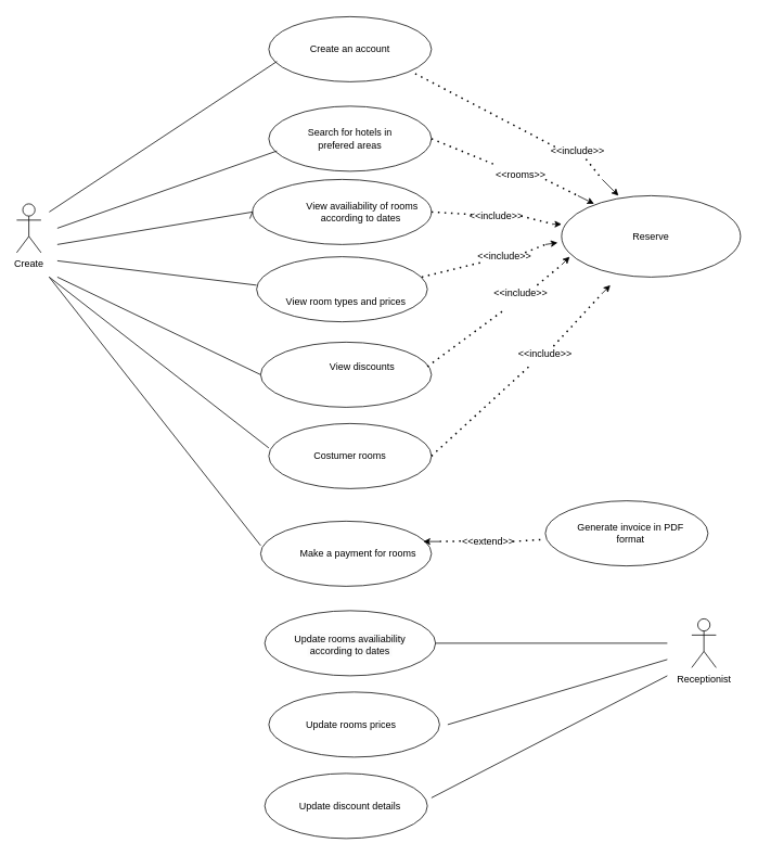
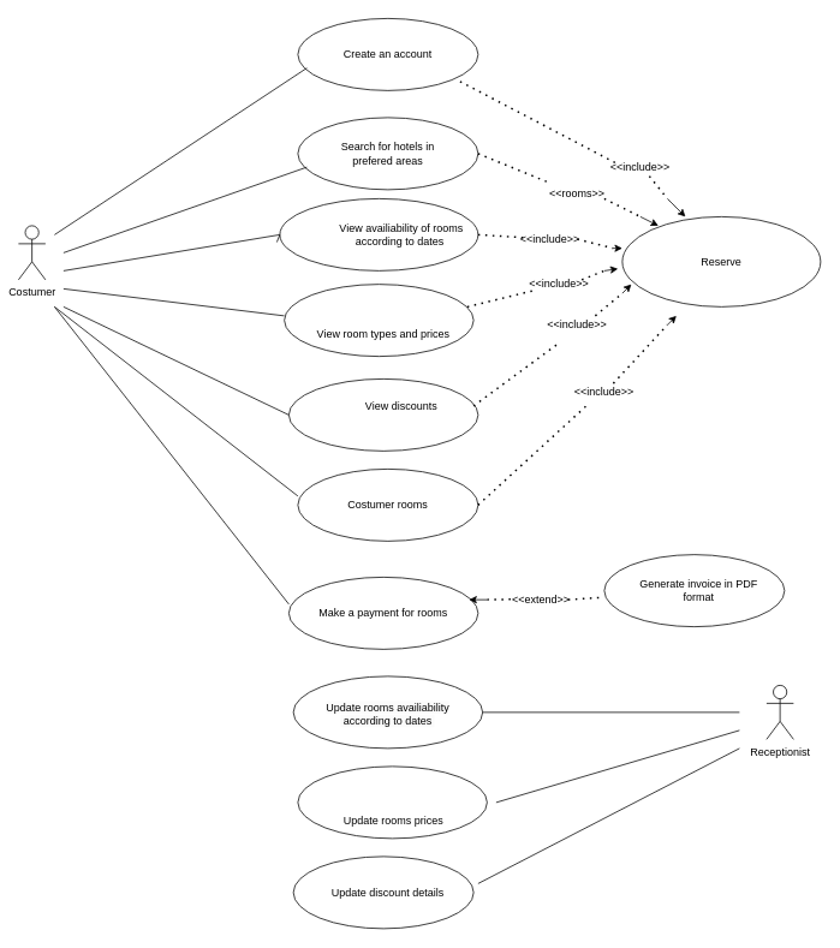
  <mxCell id="0" />
  <mxCell id="1" parent="0" />
- <mxCell id="2" value="Create" style="shape=umlActor;verticalLabelPosition=bottom;verticalAlign=top;html=1;outlineConnect=0;" vertex="1" parent="1"><mxGeometry x="20" y="250" width="30" height="60" as="geometry" /></mxCell>
+ <mxCell id="2" value="Costumer" style="shape=umlActor;verticalLabelPosition=bottom;verticalAlign=top;html=1;outlineConnect=0;" vertex="1" parent="1"><mxGeometry x="20" y="250" width="30" height="60" as="geometry" /></mxCell>
  <mxCell id="3" value="" style="ellipse;whiteSpace=wrap;html=1;" vertex="1" parent="1"><mxGeometry x="330" width="200" height="80" as="geometry" y="20" /></mxCell>
  <mxCell id="4" value="Create an account" style="text;html=1;strokeColor=none;fillColor=none;align=center;verticalAlign=middle;whiteSpace=wrap;rounded=0;" vertex="1" parent="1"><mxGeometry x="360" y="30" width="140" height="60" as="geometry" /></mxCell>
  <mxCell id="5" value="" style="ellipse;whiteSpace=wrap;html=1;" vertex="1" parent="1"><mxGeometry x="330" y="130" width="200" height="80" as="geometry" /></mxCell>
  <mxCell id="6" value="Search for hotels in prefered areas" style="text;html=1;strokeColor=none;fillColor=none;align=center;verticalAlign=middle;whiteSpace=wrap;rounded=0;" vertex="1" parent="1"><mxGeometry x="360" y="140" width="140" height="60" as="geometry" /></mxCell>
  <mxCell id="7" value="" style="endArrow=none;html=1;rounded=0;" edge="1" parent="1"><mxGeometry width="50" height="50" relative="1" as="geometry"><mxPoint x="60" y="260" as="sourcePoint" /><mxPoint x="340" y="75" as="targetPoint" /></mxGeometry></mxCell>
  <mxCell id="8" value="" style="endArrow=none;html=1;rounded=0;" edge="1" parent="1"><mxGeometry width="50" height="50" relative="1" as="geometry"><mxPoint x="70" y="280" as="sourcePoint" /><mxPoint x="340" y="185" as="targetPoint" /></mxGeometry></mxCell>
  <mxCell id="9" value="" style="ellipse;whiteSpace=wrap;html=1;" vertex="1" parent="1"><mxGeometry x="310" y="220" width="220" height="80" as="geometry" /></mxCell>
  <mxCell id="10" value="View availiability of rooms according to dates&amp;nbsp;" style="text;html=1;strokeColor=none;fillColor=none;align=center;verticalAlign=middle;whiteSpace=wrap;rounded=0;" vertex="1" parent="1"><mxGeometry x="365" y="230" width="160" height="60" as="geometry" /></mxCell>
  <mxCell id="11" value="" style="endArrow=none;html=1;rounded=0;entryX=-0.015;entryY=0.603;entryDx=0;entryDy=0;entryPerimeter=0;" edge="1" parent="1" target="9"><mxGeometry width="50" height="50" relative="1" as="geometry"><mxPoint x="70" y="300" as="sourcePoint" /><mxPoint x="310" y="280" as="targetPoint" /><Array as="points"><mxPoint x="310" y="260" /></Array></mxGeometry></mxCell>
  <mxCell id="12" value="" style="ellipse;whiteSpace=wrap;html=1;" vertex="1" parent="1"><mxGeometry x="315" y="315" width="210" height="80" as="geometry" /></mxCell>
  <mxCell id="13" value="View room types and prices" style="text;html=1;strokeColor=none;fillColor=none;align=center;verticalAlign=middle;whiteSpace=wrap;rounded=0;" vertex="1" parent="1"><mxGeometry x="345" y="355" width="160" height="30" as="geometry" /></mxCell>
  <mxCell id="14" value="" style="endArrow=none;html=1;rounded=0;" edge="1" parent="1"><mxGeometry width="50" height="50" relative="1" as="geometry"><mxPoint x="70" y="320" as="sourcePoint" /><mxPoint x="315" y="350" as="targetPoint" /></mxGeometry></mxCell>
  <mxCell id="15" value="" style="ellipse;whiteSpace=wrap;html=1;" vertex="1" parent="1"><mxGeometry x="320" y="420" width="210" height="80" as="geometry" /></mxCell>
  <mxCell id="16" value="View discounts" style="text;html=1;strokeColor=none;fillColor=none;align=center;verticalAlign=middle;whiteSpace=wrap;rounded=0;" vertex="1" parent="1"><mxGeometry x="380" y="435" width="130" height="30" as="geometry" /></mxCell>
  <mxCell id="17" value="" style="endArrow=none;html=1;rounded=0;" edge="1" parent="1"><mxGeometry width="50" height="50" relative="1" as="geometry"><mxPoint x="70" y="340" as="sourcePoint" /><mxPoint x="320" y="460" as="targetPoint" /></mxGeometry></mxCell>
  <mxCell id="18" value="" style="ellipse;whiteSpace=wrap;html=1;" vertex="1" parent="1"><mxGeometry x="330" y="520" width="200" height="80" as="geometry" /></mxCell>
  <mxCell id="19" value="Costumer rooms" style="text;html=1;strokeColor=none;fillColor=none;align=center;verticalAlign=middle;whiteSpace=wrap;rounded=0;" vertex="1" parent="1"><mxGeometry x="360" y="540" width="140" height="40" as="geometry" /></mxCell>
  <mxCell id="20" value="" style="endArrow=none;html=1;rounded=0;" edge="1" parent="1"><mxGeometry width="50" height="50" relative="1" as="geometry"><mxPoint x="60" y="340" as="sourcePoint" /><mxPoint x="330" y="550" as="targetPoint" /></mxGeometry></mxCell>
  <mxCell id="21" value="" style="ellipse;whiteSpace=wrap;html=1;" vertex="1" parent="1"><mxGeometry x="325" y="750" width="210" height="80" as="geometry" /></mxCell>
  <mxCell id="22" value="&lt;br&gt;&lt;span style=&quot;color: rgb(0, 0, 0); font-family: Helvetica; font-size: 12px; font-style: normal; font-variant-ligatures: normal; font-variant-caps: normal; font-weight: 400; letter-spacing: normal; orphans: 2; text-align: center; text-indent: 0px; text-transform: none; widows: 2; word-spacing: 0px; -webkit-text-stroke-width: 0px; background-color: rgb(251, 251, 251); text-decoration-thickness: initial; text-decoration-style: initial; text-decoration-color: initial; float: none; display: inline !important;&quot;&gt;Update rooms availiability&lt;br&gt;&amp;nbsp;according to dates&amp;nbsp;&lt;/span&gt;&lt;br&gt;" style="text;html=1;strokeColor=none;fillColor=none;align=center;verticalAlign=middle;whiteSpace=wrap;rounded=0;" vertex="1" parent="1"><mxGeometry x="345" y="770" width="170" height="30" as="geometry" /></mxCell>
  <mxCell id="23" value="" style="ellipse;whiteSpace=wrap;html=1;" vertex="1" parent="1"><mxGeometry x="330" y="850" width="210" height="80" as="geometry" /></mxCell>
  <mxCell id="24" value="" style="ellipse;whiteSpace=wrap;html=1;" vertex="1" parent="1"><mxGeometry x="325" y="950" width="200" height="80" as="geometry" /></mxCell>
- <mxCell id="25" value="Update rooms prices&amp;nbsp;" style="text;html=1;strokeColor=none;fillColor=none;align=center;verticalAlign=middle;whiteSpace=wrap;rounded=0;" vertex="1" parent="1"><mxGeometry x="368" y="875" width="130" height="30" as="geometry" /></mxCell>
+ <mxCell id="25" value="Update rooms prices&amp;nbsp;" style="text;html=1;strokeColor=none;fillColor=none;align=center;verticalAlign=middle;whiteSpace=wrap;rounded=0;" vertex="1" parent="1"><mxGeometry x="373" y="895" width="130" height="30" as="geometry" /></mxCell>
  <mxCell id="26" value="Update discount details" style="text;html=1;strokeColor=none;fillColor=none;align=center;verticalAlign=middle;whiteSpace=wrap;rounded=0;" vertex="1" parent="1"><mxGeometry x="365" y="975" width="130" height="30" as="geometry" /></mxCell>
  <mxCell id="27" value="Receptionist" style="shape=umlActor;verticalLabelPosition=bottom;verticalAlign=top;html=1;outlineConnect=0;" vertex="1" parent="1"><mxGeometry x="850" y="760" width="30" height="60" as="geometry" /></mxCell>
  <mxCell id="28" value="" style="endArrow=none;html=1;rounded=0;" edge="1" parent="1"><mxGeometry width="50" height="50" relative="1" as="geometry"><mxPoint x="550" y="890" as="sourcePoint" /><mxPoint x="820" y="810" as="targetPoint" /></mxGeometry></mxCell>
  <mxCell id="29" value="" style="endArrow=none;html=1;rounded=0;" edge="1" parent="1"><mxGeometry width="50" height="50" relative="1" as="geometry"><mxPoint x="530" y="980" as="sourcePoint" /><mxPoint x="820" y="830" as="targetPoint" /></mxGeometry></mxCell>
  <mxCell id="30" value="" style="ellipse;whiteSpace=wrap;html=1;" vertex="1" parent="1"><mxGeometry x="690" y="240" width="220" height="100" as="geometry" /></mxCell>
  <mxCell id="31" value="Reserve" style="text;html=1;strokeColor=none;fillColor=none;align=center;verticalAlign=middle;whiteSpace=wrap;rounded=0;" vertex="1" parent="1"><mxGeometry x="770" y="275" width="60" height="30" as="geometry" /></mxCell>
  <mxCell id="32" value="" style="endArrow=none;dashed=1;html=1;dashPattern=1 3;strokeWidth=2;rounded=0;" edge="1" parent="1"><mxGeometry width="50" height="50" relative="1" as="geometry"><mxPoint x="530" y="560" as="sourcePoint" /><mxPoint x="650" y="450" as="targetPoint" /></mxGeometry></mxCell>
  <mxCell id="33" value="&amp;lt;&amp;lt;include&amp;gt;&amp;gt;" style="text;html=1;strokeColor=none;fillColor=none;align=center;verticalAlign=middle;whiteSpace=wrap;rounded=0;" vertex="1" parent="1"><mxGeometry x="640" y="420" width="60" height="30" as="geometry" /></mxCell>
  <mxCell id="34" value="" style="endArrow=none;dashed=1;html=1;dashPattern=1 3;strokeWidth=2;rounded=0;" edge="1" parent="1"><mxGeometry width="50" height="50" relative="1" as="geometry"><mxPoint x="680" y="425" as="sourcePoint" /><mxPoint x="740" y="360" as="targetPoint" /></mxGeometry></mxCell>
  <mxCell id="35" value="" style="endArrow=classic;html=1;rounded=0;" edge="1" parent="1"><mxGeometry width="50" height="50" relative="1" as="geometry"><mxPoint x="740" y="360" as="sourcePoint" /><mxPoint x="750" y="350" as="targetPoint" /></mxGeometry></mxCell>
  <mxCell id="36" value="" style="endArrow=none;dashed=1;html=1;dashPattern=1 3;strokeWidth=2;rounded=0;" edge="1" parent="1"><mxGeometry width="50" height="50" relative="1" as="geometry"><mxPoint x="525" y="450" as="sourcePoint" /><mxPoint x="620" y="380" as="targetPoint" /></mxGeometry></mxCell>
  <mxCell id="37" value="&amp;lt;&amp;lt;include&amp;gt;&amp;gt;" style="text;html=1;strokeColor=none;fillColor=none;align=center;verticalAlign=middle;whiteSpace=wrap;rounded=0;" vertex="1" parent="1"><mxGeometry x="610" y="345" width="60" height="30" as="geometry" /></mxCell>
  <mxCell id="38" value="" style="endArrow=none;dashed=1;html=1;dashPattern=1 3;strokeWidth=2;rounded=0;" edge="1" parent="1"><mxGeometry width="50" height="50" relative="1" as="geometry"><mxPoint x="660" y="350" as="sourcePoint" /><mxPoint x="690" y="325" as="targetPoint" /></mxGeometry></mxCell>
  <mxCell id="39" value="" style="endArrow=classic;html=1;rounded=0;" edge="1" parent="1"><mxGeometry width="50" height="50" relative="1" as="geometry"><mxPoint x="690" y="325" as="sourcePoint" /><mxPoint x="700" y="315" as="targetPoint" /></mxGeometry></mxCell>
  <mxCell id="40" value="" style="endArrow=none;dashed=1;html=1;dashPattern=1 3;strokeWidth=2;rounded=0;" edge="1" parent="1" target="41"><mxGeometry width="50" height="50" relative="1" as="geometry"><mxPoint x="518" y="340" as="sourcePoint" /><mxPoint x="610" y="320" as="targetPoint" /></mxGeometry></mxCell>
  <mxCell id="41" value="&amp;lt;&amp;lt;include&amp;gt;&amp;gt;" style="text;html=1;strokeColor=none;fillColor=none;align=center;verticalAlign=middle;whiteSpace=wrap;rounded=0;" vertex="1" parent="1"><mxGeometry x="590" y="300" width="60" height="30" as="geometry" /></mxCell>
  <mxCell id="42" value="" style="endArrow=none;dashed=1;html=1;dashPattern=1 3;strokeWidth=2;rounded=0;" edge="1" parent="1"><mxGeometry width="50" height="50" relative="1" as="geometry"><mxPoint x="645" y="310" as="sourcePoint" /><mxPoint x="670" y="300" as="targetPoint" /></mxGeometry></mxCell>
  <mxCell id="43" value="" style="endArrow=classic;html=1;rounded=0;entryX=-0.022;entryY=0.578;entryDx=0;entryDy=0;entryPerimeter=0;" edge="1" parent="1" target="30"><mxGeometry width="50" height="50" relative="1" as="geometry"><mxPoint x="670" y="300" as="sourcePoint" /><mxPoint x="680" y="290" as="targetPoint" /></mxGeometry></mxCell>
  <mxCell id="44" value="" style="endArrow=none;dashed=1;html=1;dashPattern=1 3;strokeWidth=2;rounded=0;" edge="1" parent="1" target="45"><mxGeometry width="50" height="50" relative="1" as="geometry"><mxPoint x="530" y="260" as="sourcePoint" /><mxPoint x="600" y="260" as="targetPoint" /></mxGeometry></mxCell>
  <mxCell id="45" value="&amp;lt;&amp;lt;include&amp;gt;&amp;gt;" style="text;html=1;strokeColor=none;fillColor=none;align=center;verticalAlign=middle;whiteSpace=wrap;rounded=0;" vertex="1" parent="1"><mxGeometry x="580" y="250" width="60" height="30" as="geometry" /></mxCell>
  <mxCell id="46" value="" style="endArrow=none;dashed=1;html=1;dashPattern=1 3;strokeWidth=2;rounded=0;" edge="1" parent="1"><mxGeometry width="50" height="50" relative="1" as="geometry"><mxPoint x="640" y="265" as="sourcePoint" /><mxPoint x="680" y="275" as="targetPoint" /></mxGeometry></mxCell>
  <mxCell id="47" value="" style="endArrow=classic;html=1;rounded=0;" edge="1" parent="1"><mxGeometry width="50" height="50" relative="1" as="geometry"><mxPoint x="680" y="275" as="sourcePoint" /><mxPoint x="690" y="275" as="targetPoint" /></mxGeometry></mxCell>
  <mxCell id="48" value="" style="endArrow=none;dashed=1;html=1;dashPattern=1 3;strokeWidth=2;rounded=0;" edge="1" parent="1" target="49"><mxGeometry width="50" height="50" relative="1" as="geometry"><mxPoint x="530" y="170" as="sourcePoint" /><mxPoint x="650" y="220" as="targetPoint" /></mxGeometry></mxCell>
  <mxCell id="49" value="&amp;lt;&amp;lt;rooms&amp;gt;&amp;gt;" style="text;html=1;strokeColor=none;fillColor=none;align=center;verticalAlign=middle;whiteSpace=wrap;rounded=0;" vertex="1" parent="1"><mxGeometry x="610" y="200" width="60" height="30" as="geometry" /></mxCell>
  <mxCell id="50" value="" style="endArrow=none;dashed=1;html=1;dashPattern=1 3;strokeWidth=2;rounded=0;" edge="1" parent="1"><mxGeometry width="50" height="50" relative="1" as="geometry"><mxPoint x="670" y="220" as="sourcePoint" /><mxPoint x="710" y="240" as="targetPoint" /></mxGeometry></mxCell>
  <mxCell id="51" value="" style="endArrow=classic;html=1;rounded=0;" edge="1" parent="1"><mxGeometry width="50" height="50" relative="1" as="geometry"><mxPoint x="710" y="240" as="sourcePoint" /><mxPoint x="730" y="250" as="targetPoint" /></mxGeometry></mxCell>
  <mxCell id="52" value="" style="endArrow=none;dashed=1;html=1;dashPattern=1 3;strokeWidth=2;rounded=0;" edge="1" parent="1"><mxGeometry width="50" height="50" relative="1" as="geometry"><mxPoint x="510" y="90" as="sourcePoint" /><mxPoint x="682" y="180" as="targetPoint" /><Array as="points" /></mxGeometry></mxCell>
  <mxCell id="53" value="&amp;lt;&amp;lt;include&amp;gt;&amp;gt;" style="text;html=1;strokeColor=none;fillColor=none;align=center;verticalAlign=middle;whiteSpace=wrap;rounded=0;" vertex="1" parent="1"><mxGeometry x="680" y="170" width="60" height="30" as="geometry" /></mxCell>
  <mxCell id="54" value="" style="endArrow=none;dashed=1;html=1;dashPattern=1 3;strokeWidth=2;rounded=0;" edge="1" parent="1"><mxGeometry width="50" height="50" relative="1" as="geometry"><mxPoint x="720" y="195" as="sourcePoint" /><mxPoint x="740" y="220" as="targetPoint" /></mxGeometry></mxCell>
  <mxCell id="55" value="" style="endArrow=classic;html=1;rounded=0;" edge="1" parent="1"><mxGeometry width="50" height="50" relative="1" as="geometry"><mxPoint x="740" y="220" as="sourcePoint" /><mxPoint x="760" y="240" as="targetPoint" /><Array as="points" /></mxGeometry></mxCell>
  <mxCell id="56" value="" style="ellipse;whiteSpace=wrap;html=1;" vertex="1" parent="1"><mxGeometry x="320" y="640" width="210" height="80" as="geometry" /></mxCell>
  <mxCell id="57" value="" style="endArrow=none;html=1;rounded=0;" edge="1" parent="1"><mxGeometry width="50" height="50" relative="1" as="geometry"><mxPoint x="535" y="790" as="sourcePoint" /><mxPoint x="820" y="790" as="targetPoint" /></mxGeometry></mxCell>
- <mxCell id="58" value="Make a payment for rooms" style="text;html=1;strokeColor=none;fillColor=none;align=center;verticalAlign=middle;whiteSpace=wrap;rounded=0;" vertex="1" parent="1"><mxGeometry x="365" y="665" width="150" height="30" as="geometry" /></mxCell>
+ <mxCell id="58" value="Make a payment for rooms" style="text;html=1;strokeColor=none;fillColor=none;align=center;verticalAlign=middle;whiteSpace=wrap;rounded=0;" vertex="1" parent="1"><mxGeometry x="350" y="665" width="150" height="30" as="geometry" /></mxCell>
  <mxCell id="59" value="" style="ellipse;whiteSpace=wrap;html=1;" vertex="1" parent="1"><mxGeometry x="670" y="615" width="200" height="80" as="geometry" /></mxCell>
  <mxCell id="60" value="" style="endArrow=none;html=1;rounded=0;" edge="1" parent="1"><mxGeometry width="50" height="50" relative="1" as="geometry"><mxPoint x="60" y="340" as="sourcePoint" /><mxPoint x="320" y="670" as="targetPoint" /></mxGeometry></mxCell>
  <mxCell id="61" value="Generate invoice in PDF format" style="text;html=1;strokeColor=none;fillColor=none;align=center;verticalAlign=middle;whiteSpace=wrap;rounded=0;" vertex="1" parent="1"><mxGeometry x="690" y="640" width="170" height="30" as="geometry" /></mxCell>
  <mxCell id="62" value="&amp;lt;&amp;lt;extend&amp;gt;&amp;gt;" style="text;html=1;strokeColor=none;fillColor=none;align=center;verticalAlign=middle;whiteSpace=wrap;rounded=0;" vertex="1" parent="1"><mxGeometry x="570" y="650" width="60" height="30" as="geometry" /></mxCell>
  <mxCell id="63" value="" style="endArrow=none;dashed=1;html=1;dashPattern=1 3;strokeWidth=2;rounded=0;entryX=-0.02;entryY=0.595;entryDx=0;entryDy=0;entryPerimeter=0;exitX=1;exitY=0.5;exitDx=0;exitDy=0;" edge="1" parent="1" source="62" target="59"><mxGeometry width="50" height="50" relative="1" as="geometry"><mxPoint x="640" y="665" as="sourcePoint" /><mxPoint x="690" y="615" as="targetPoint" /></mxGeometry></mxCell>
  <mxCell id="64" value="" style="endArrow=none;dashed=1;html=1;dashPattern=1 3;strokeWidth=2;rounded=0;" edge="1" parent="1"><mxGeometry width="50" height="50" relative="1" as="geometry"><mxPoint x="540" y="665" as="sourcePoint" /><mxPoint x="570" y="664.5" as="targetPoint" /></mxGeometry></mxCell>
  <mxCell id="65" value="" style="endArrow=classic;html=1;rounded=0;" edge="1" parent="1"><mxGeometry width="50" height="50" relative="1" as="geometry"><mxPoint x="540" y="665" as="sourcePoint" /><mxPoint x="520" y="665" as="targetPoint" /></mxGeometry></mxCell>
